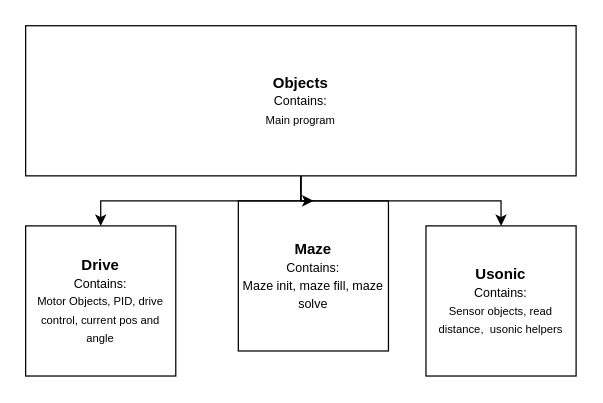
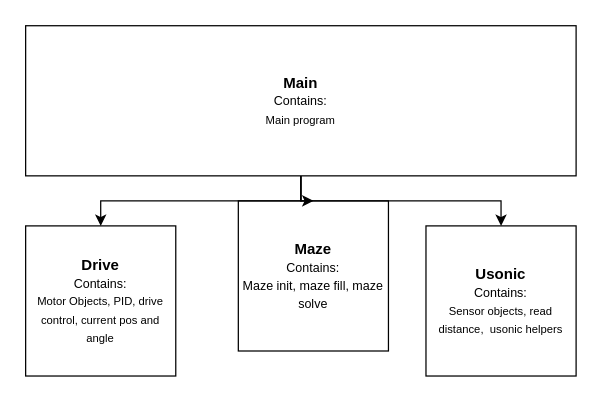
  <mxCell id="0" />
  <mxCell id="1" parent="0" />
  <mxCell id="2" value="&lt;b&gt;Drive&lt;br&gt;&lt;/b&gt;&lt;font style=&quot;font-size: 10px;&quot;&gt;Contains:&lt;/font&gt;&lt;br&gt;&lt;font style=&quot;font-size: 9px;&quot;&gt;Motor Objects, PID, drive control, current pos and angle&lt;/font&gt;" style="rounded=0;whiteSpace=wrap;html=1;" vertex="1" parent="1"><mxGeometry x="20" y="180" width="120" height="120" as="geometry" /></mxCell>
  <mxCell id="3" value="&lt;b&gt;Maze&lt;br&gt;&lt;/b&gt;&lt;font style=&quot;border-color: var(--border-color); font-size: 10px;&quot;&gt;Contains:&lt;/font&gt;&lt;br style=&quot;border-color: var(--border-color);&quot;&gt;&lt;font size=&quot;1&quot;&gt;Maze init, maze fill, maze solve&lt;/font&gt;" style="rounded=0;whiteSpace=wrap;html=1;" vertex="1" parent="1"><mxGeometry x="190" y="160" width="120" height="120" as="geometry" /></mxCell>
  <mxCell id="4" value="&lt;b&gt;Usonic&lt;br&gt;&lt;/b&gt;&lt;font style=&quot;border-color: var(--border-color); font-size: 10px;&quot;&gt;Contains:&lt;/font&gt;&lt;br style=&quot;border-color: var(--border-color);&quot;&gt;&lt;font style=&quot;border-color: var(--border-color); font-size: 9px;&quot;&gt;Sensor objects, read distance,&amp;nbsp; usonic helpers&lt;/font&gt;&lt;b&gt;&lt;br&gt;&lt;/b&gt;" style="rounded=0;whiteSpace=wrap;html=1;" vertex="1" parent="1"><mxGeometry x="340" y="180" width="120" height="120" as="geometry" /></mxCell>
  <mxCell id="5" style="edgeStyle=orthogonalEdgeStyle;rounded=0;orthogonalLoop=1;jettySize=auto;html=1;" edge="1" parent="1" source="8" target="2"><mxGeometry relative="1" as="geometry" /></mxCell>
  <mxCell id="6" style="edgeStyle=orthogonalEdgeStyle;rounded=0;orthogonalLoop=1;jettySize=auto;html=1;" edge="1" parent="1" source="8" target="3"><mxGeometry relative="1" as="geometry" /></mxCell>
  <mxCell id="7" style="edgeStyle=orthogonalEdgeStyle;rounded=0;orthogonalLoop=1;jettySize=auto;html=1;" edge="1" parent="1" source="8" target="4"><mxGeometry relative="1" as="geometry" /></mxCell>
- <mxCell id="8" value="&lt;b&gt;Objects&lt;br&gt;&lt;/b&gt;&lt;font style=&quot;border-color: var(--border-color); font-size: 10px;&quot;&gt;Contains:&lt;/font&gt;&lt;br style=&quot;border-color: var(--border-color);&quot;&gt;&lt;font style=&quot;border-color: var(--border-color); font-size: 9px;&quot;&gt;Main program&lt;/font&gt;" style="rounded=0;whiteSpace=wrap;html=1;" vertex="1" parent="1"><mxGeometry x="20" y="20" width="440" height="120" as="geometry" /></mxCell>
+ <mxCell id="8" value="&lt;b&gt;Main&lt;br&gt;&lt;/b&gt;&lt;font style=&quot;border-color: var(--border-color); font-size: 10px;&quot;&gt;Contains:&lt;/font&gt;&lt;br style=&quot;border-color: var(--border-color);&quot;&gt;&lt;font style=&quot;border-color: var(--border-color); font-size: 9px;&quot;&gt;Main program&lt;/font&gt;" style="rounded=0;whiteSpace=wrap;html=1;" vertex="1" parent="1"><mxGeometry x="20" y="20" width="440" height="120" as="geometry" /></mxCell>
